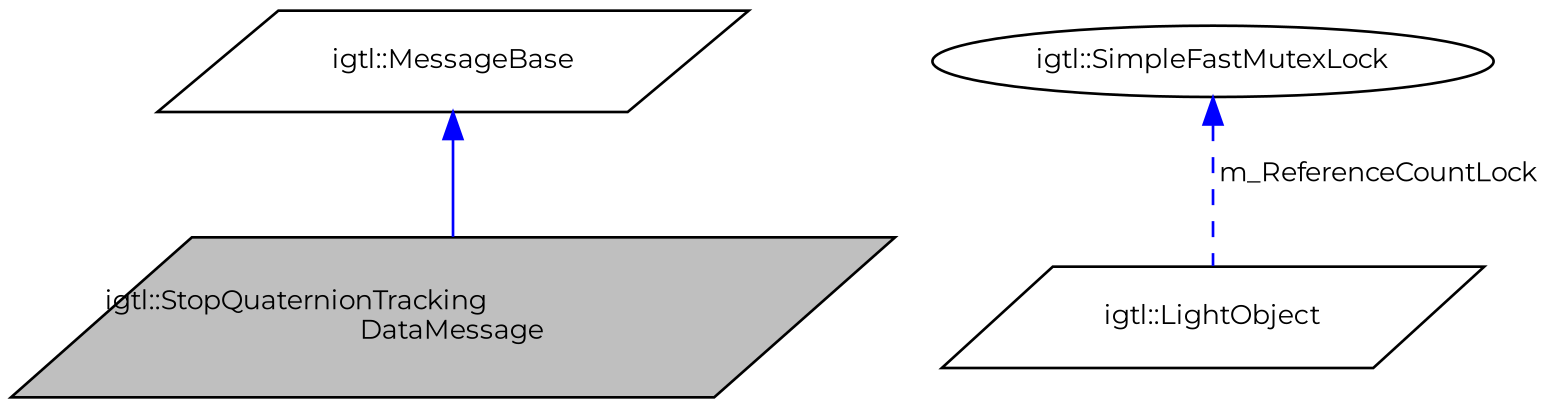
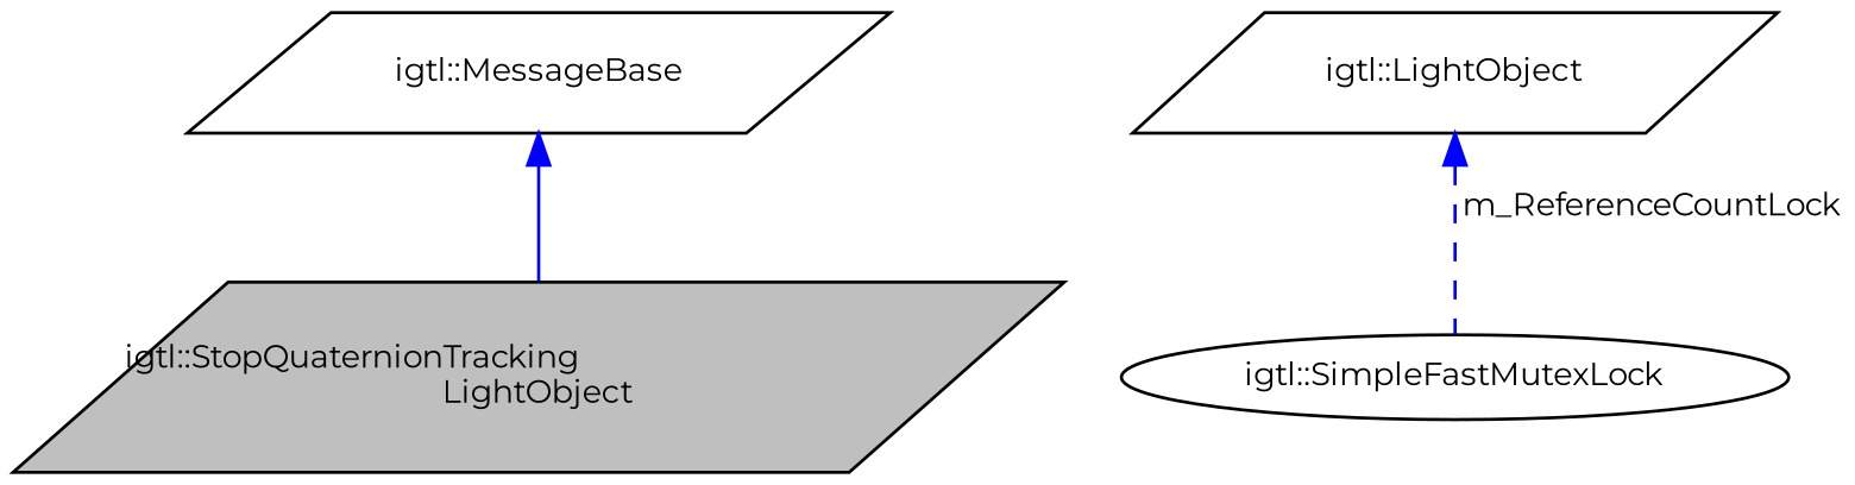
  digraph {
    fontname=Montserrat
    node [color=black fillcolor=white fontname=Montserrat fontsize=10 shape=parallelogram style=filled]
    edge [color=blue dir=back fontname=Montserrat fontsize=10 labelfontname=Helvetica labelfontsize=10]
-   n1 [fillcolor=grey75 fontcolor=black height=0.2 label="igtl::StopQuaternionTracking\lDataMessage" width=0.4]
+   n1 [fillcolor=grey75 fontcolor=black height=0.2 label="igtl::StopQuaternionTracking\lLightObject" width=0.4]
    n2 [height=0.2 label="igtl::MessageBase" width=0.4]
    n3 [height=0.2 label="igtl::LightObject" width=0.4]
    n4 [height=0.2 label="igtl::SimpleFastMutexLock" shape=ellipse width=0.4]
    n2 -> n1 [style=solid]
-   n4 -> n3 [label=" m_ReferenceCountLock" style=dashed]
+   n3 -> n4 [label=" m_ReferenceCountLock" style=dashed]
  }
